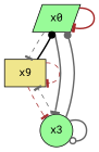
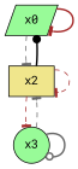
  digraph {
    fontname="Roboto Mono"
    node [fillcolor=palegreen fontname="Roboto Mono" style=filled]
    edge [arrowhead=tee color=gray40 fontname="Roboto Mono" style=bold]
    n1 [label=x0 shape=parallelogram]
-   n2 [fillcolor=khaki label=x9 shape=box]
+   n2 [fillcolor=khaki label=x2 shape=box]
    n3 [label=x3 shape=circle]
    n1 -> n1 [color=brown]
    n1 -> n2 [style=dashed]
-   n1 -> n3
    n2 -> n1 [arrowhead=dot color=black]
    n2 -> n2 [color=brown style=dashed]
    n2 -> n3 [color=brown style=dashed]
-   n3 -> n1 [arrowhead=dot]
    n3 -> n2 [style=dashed]
    n3 -> n3 [arrowhead=odot]
  }
